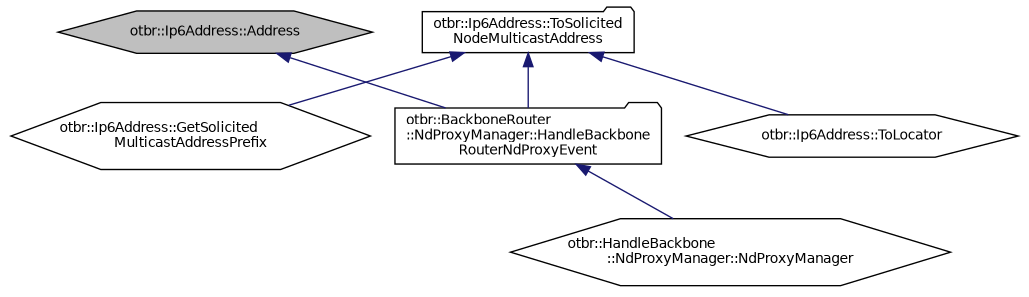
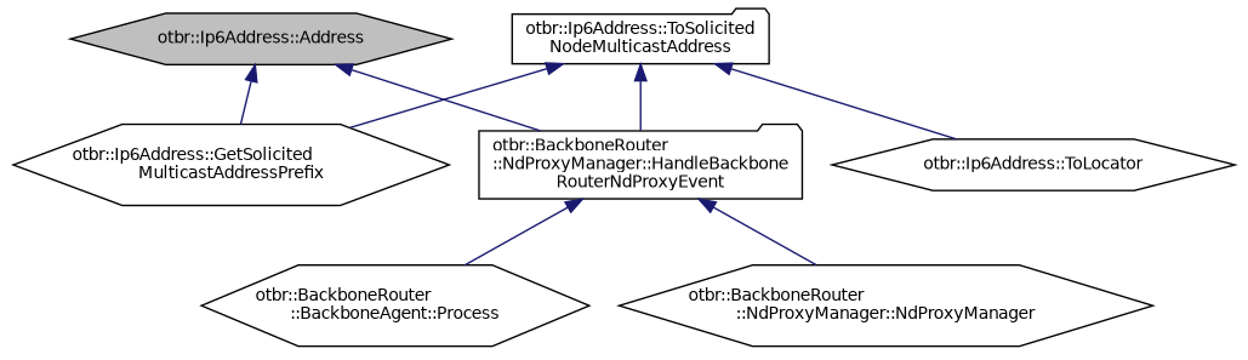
  digraph {
    rankdir=TB
    node [color=black fillcolor=white fontname=Helvetica fontsize=10 shape=hexagon style=filled]
    edge [color=midnightblue dir=back fontname=Helvetica fontsize=10 labelfontname=Helvetica labelfontsize=10 style=solid]
    n1 [fillcolor=grey75 fontcolor=black height=0.2 label="otbr::Ip6Address::Address" width=0.4]
    n2 [height=0.2 label="otbr::BackboneRouter\l::NdProxyManager::HandleBackbone\lRouterNdProxyEvent" shape=folder width=0.4]
    n3 [height=0.2 label="otbr::Ip6Address::GetSolicited\lMulticastAddressPrefix" width=0.4]
-   n5 [height=0.2 label="otbr::HandleBackbone\l::NdProxyManager::NdProxyManager" width=0.4]
+   n4 [height=0.2 label="otbr::BackboneRouter\l::BackboneAgent::Process" width=0.4]
+   n5 [height=0.2 label="otbr::BackboneRouter\l::NdProxyManager::NdProxyManager" width=0.4]
    n6 [height=0.2 label="otbr::Ip6Address::ToSolicited\lNodeMulticastAddress" shape=folder width=0.4]
    n7 [height=0.2 label="otbr::Ip6Address::ToLocator" width=0.4]
    n1 -> n2
+   n1 -> n3
+   n2 -> n4
    n2 -> n5
    n6 -> n2
    n6 -> n3
    n6 -> n7
  }
